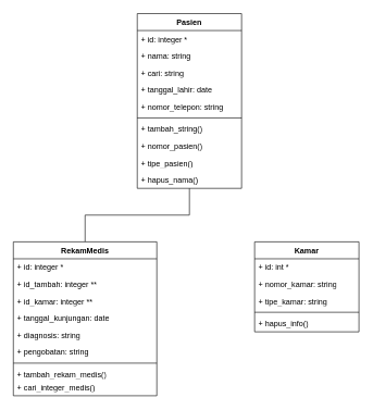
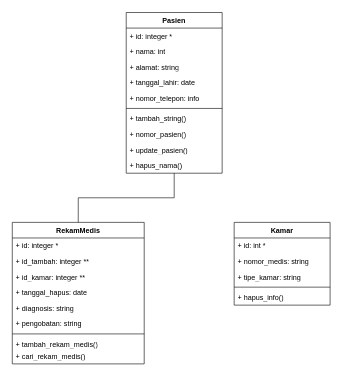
  <mxCell id="0" />
  <mxCell id="1" parent="0" />
  <mxCell id="2" style="edgeStyle=orthogonalEdgeStyle;rounded=0;orthogonalLoop=1;jettySize=auto;html=1;entryX=0.5;entryY=0;entryDx=0;entryDy=0;endArrow=none;" edge="1" parent="1" source="3" target="20"><mxGeometry relative="1" as="geometry" /></mxCell>
  <mxCell id="3" value="Pasien" style="swimlane;fontStyle=1;align=center;verticalAlign=top;childLayout=stackLayout;horizontal=1;startSize=26;horizontalStack=0;resizeParent=1;resizeParentMax=0;resizeLast=0;collapsible=1;marginBottom=0;whiteSpace=wrap;html=1;" parent="1" vertex="1"><mxGeometry x="210" y="20" width="160" height="268" as="geometry" /></mxCell>
  <mxCell id="4" value="+ id: integer *" style="text;strokeColor=none;fillColor=none;align=left;verticalAlign=top;spacingLeft=4;spacingRight=4;overflow=hidden;rotatable=0;points=[[0,0.5],[1,0.5]];portConstraint=eastwest;whiteSpace=wrap;html=1;" parent="3" vertex="1"><mxGeometry y="26" width="160" height="26" as="geometry" /></mxCell>
- <mxCell id="5" value="+ nama: string" style="text;strokeColor=none;fillColor=none;align=left;verticalAlign=top;spacingLeft=4;spacingRight=4;overflow=hidden;rotatable=0;points=[[0,0.5],[1,0.5]];portConstraint=eastwest;whiteSpace=wrap;html=1;" parent="3" vertex="1"><mxGeometry y="52" width="160" height="26" as="geometry" /></mxCell>
- <mxCell id="6" value="+ cari: string" style="text;strokeColor=none;fillColor=none;align=left;verticalAlign=top;spacingLeft=4;spacingRight=4;overflow=hidden;rotatable=0;points=[[0,0.5],[1,0.5]];portConstraint=eastwest;whiteSpace=wrap;html=1;" parent="3" vertex="1"><mxGeometry y="78" width="160" height="26" as="geometry" /></mxCell>
+ <mxCell id="5" value="+ nama: int" style="text;strokeColor=none;fillColor=none;align=left;verticalAlign=top;spacingLeft=4;spacingRight=4;overflow=hidden;rotatable=0;points=[[0,0.5],[1,0.5]];portConstraint=eastwest;whiteSpace=wrap;html=1;" parent="3" vertex="1"><mxGeometry y="52" width="160" height="26" as="geometry" /></mxCell>
+ <mxCell id="6" value="+ alamat: string" style="text;strokeColor=none;fillColor=none;align=left;verticalAlign=top;spacingLeft=4;spacingRight=4;overflow=hidden;rotatable=0;points=[[0,0.5],[1,0.5]];portConstraint=eastwest;whiteSpace=wrap;html=1;" parent="3" vertex="1"><mxGeometry y="78" width="160" height="26" as="geometry" /></mxCell>
  <mxCell id="7" value="+ tanggal_lahir: date&amp;nbsp;" style="text;strokeColor=none;fillColor=none;align=left;verticalAlign=top;spacingLeft=4;spacingRight=4;overflow=hidden;rotatable=0;points=[[0,0.5],[1,0.5]];portConstraint=eastwest;whiteSpace=wrap;html=1;" parent="3" vertex="1"><mxGeometry y="104" width="160" height="26" as="geometry" /></mxCell>
- <mxCell id="8" value="+ nomor_telepon: string&amp;nbsp;" style="text;strokeColor=none;fillColor=none;align=left;verticalAlign=top;spacingLeft=4;spacingRight=4;overflow=hidden;rotatable=0;points=[[0,0.5],[1,0.5]];portConstraint=eastwest;whiteSpace=wrap;html=1;" parent="3" vertex="1"><mxGeometry y="130" width="160" height="26" as="geometry" /></mxCell>
+ <mxCell id="8" value="+ nomor_telepon: info&amp;nbsp;" style="text;strokeColor=none;fillColor=none;align=left;verticalAlign=top;spacingLeft=4;spacingRight=4;overflow=hidden;rotatable=0;points=[[0,0.5],[1,0.5]];portConstraint=eastwest;whiteSpace=wrap;html=1;" parent="3" vertex="1"><mxGeometry y="130" width="160" height="26" as="geometry" /></mxCell>
  <mxCell id="9" value="" style="line;strokeWidth=1;fillColor=none;align=left;verticalAlign=middle;spacingTop=-1;spacingLeft=3;spacingRight=3;rotatable=0;labelPosition=right;points=[];portConstraint=eastwest;strokeColor=inherit;" parent="3" vertex="1"><mxGeometry y="156" width="160" height="8" as="geometry" /></mxCell>
  <mxCell id="10" value="+ tambah_string()" style="text;strokeColor=none;fillColor=none;align=left;verticalAlign=top;spacingLeft=4;spacingRight=4;overflow=hidden;rotatable=0;points=[[0,0.5],[1,0.5]];portConstraint=eastwest;whiteSpace=wrap;html=1;" parent="3" vertex="1"><mxGeometry y="164" width="160" height="26" as="geometry" /></mxCell>
  <mxCell id="11" value="+ nomor_pasien()" style="text;strokeColor=none;fillColor=none;align=left;verticalAlign=top;spacingLeft=4;spacingRight=4;overflow=hidden;rotatable=0;points=[[0,0.5],[1,0.5]];portConstraint=eastwest;whiteSpace=wrap;html=1;" parent="3" vertex="1"><mxGeometry y="190" width="160" height="26" as="geometry" /></mxCell>
- <mxCell id="12" value="+ tipe_pasien()" style="text;strokeColor=none;fillColor=none;align=left;verticalAlign=top;spacingLeft=4;spacingRight=4;overflow=hidden;rotatable=0;points=[[0,0.5],[1,0.5]];portConstraint=eastwest;whiteSpace=wrap;html=1;" parent="3" vertex="1"><mxGeometry y="216" width="160" height="26" as="geometry" /></mxCell>
+ <mxCell id="12" value="+ update_pasien()" style="text;strokeColor=none;fillColor=none;align=left;verticalAlign=top;spacingLeft=4;spacingRight=4;overflow=hidden;rotatable=0;points=[[0,0.5],[1,0.5]];portConstraint=eastwest;whiteSpace=wrap;html=1;" parent="3" vertex="1"><mxGeometry y="216" width="160" height="26" as="geometry" /></mxCell>
  <mxCell id="13" value="+ hapus_nama()" style="text;strokeColor=none;fillColor=none;align=left;verticalAlign=top;spacingLeft=4;spacingRight=4;overflow=hidden;rotatable=0;points=[[0,0.5],[1,0.5]];portConstraint=eastwest;whiteSpace=wrap;html=1;" parent="3" vertex="1"><mxGeometry y="242" width="160" height="26" as="geometry" /></mxCell>
  <mxCell id="14" value="Kamar" style="swimlane;fontStyle=1;align=center;verticalAlign=top;childLayout=stackLayout;horizontal=1;startSize=26;horizontalStack=0;resizeParent=1;resizeParentMax=0;resizeLast=0;collapsible=1;marginBottom=0;whiteSpace=wrap;html=1;" parent="1" vertex="1"><mxGeometry x="390" y="370" width="160" height="138" as="geometry" /></mxCell>
  <mxCell id="15" value="+ id: int *" style="text;strokeColor=none;fillColor=none;align=left;verticalAlign=top;spacingLeft=4;spacingRight=4;overflow=hidden;rotatable=0;points=[[0,0.5],[1,0.5]];portConstraint=eastwest;whiteSpace=wrap;html=1;" parent="14" vertex="1"><mxGeometry y="26" width="160" height="26" as="geometry" /></mxCell>
- <mxCell id="16" value="+ nomor_kamar: string" style="text;strokeColor=none;fillColor=none;align=left;verticalAlign=top;spacingLeft=4;spacingRight=4;overflow=hidden;rotatable=0;points=[[0,0.5],[1,0.5]];portConstraint=eastwest;whiteSpace=wrap;html=1;" parent="14" vertex="1"><mxGeometry y="52" width="160" height="26" as="geometry" /></mxCell>
+ <mxCell id="16" value="+ nomor_medis: string" style="text;strokeColor=none;fillColor=none;align=left;verticalAlign=top;spacingLeft=4;spacingRight=4;overflow=hidden;rotatable=0;points=[[0,0.5],[1,0.5]];portConstraint=eastwest;whiteSpace=wrap;html=1;" parent="14" vertex="1"><mxGeometry y="52" width="160" height="26" as="geometry" /></mxCell>
  <mxCell id="17" value="+ tipe_kamar: string&lt;span style=&quot;white-space: pre;&quot;&gt;&#09;&lt;/span&gt;" style="text;strokeColor=none;fillColor=none;align=left;verticalAlign=top;spacingLeft=4;spacingRight=4;overflow=hidden;rotatable=0;points=[[0,0.5],[1,0.5]];portConstraint=eastwest;whiteSpace=wrap;html=1;" parent="14" vertex="1"><mxGeometry y="78" width="160" height="26" as="geometry" /></mxCell>
  <mxCell id="18" value="" style="line;strokeWidth=1;fillColor=none;align=left;verticalAlign=middle;spacingTop=-1;spacingLeft=3;spacingRight=3;rotatable=0;labelPosition=right;points=[];portConstraint=eastwest;strokeColor=inherit;" parent="14" vertex="1"><mxGeometry y="104" width="160" height="8" as="geometry" /></mxCell>
  <mxCell id="19" value="+ hapus_info()" style="text;strokeColor=none;fillColor=none;align=left;verticalAlign=top;spacingLeft=4;spacingRight=4;overflow=hidden;rotatable=0;points=[[0,0.5],[1,0.5]];portConstraint=eastwest;whiteSpace=wrap;html=1;" parent="14" vertex="1"><mxGeometry y="112" width="160" height="26" as="geometry" /></mxCell>
  <mxCell id="20" value="RekamMedis" style="swimlane;fontStyle=1;align=center;verticalAlign=top;childLayout=stackLayout;horizontal=1;startSize=26;horizontalStack=0;resizeParent=1;resizeParentMax=0;resizeLast=0;collapsible=1;marginBottom=0;whiteSpace=wrap;html=1;" parent="1" vertex="1"><mxGeometry x="20" y="370" width="220" height="236" as="geometry" /></mxCell>
  <mxCell id="21" value="+ id: integer *" style="text;strokeColor=none;fillColor=none;align=left;verticalAlign=top;spacingLeft=4;spacingRight=4;overflow=hidden;rotatable=0;points=[[0,0.5],[1,0.5]];portConstraint=eastwest;whiteSpace=wrap;html=1;" parent="20" vertex="1"><mxGeometry y="26" width="220" height="26" as="geometry" /></mxCell>
  <mxCell id="22" value="+ id_tambah: integer **&lt;div&gt;&lt;br&gt;&lt;/div&gt;" style="text;strokeColor=none;fillColor=none;align=left;verticalAlign=top;spacingLeft=4;spacingRight=4;overflow=hidden;rotatable=0;points=[[0,0.5],[1,0.5]];portConstraint=eastwest;whiteSpace=wrap;html=1;container=1;" parent="20" vertex="1"><mxGeometry y="52" width="220" height="26" as="geometry"><mxRectangle y="52" width="220" height="28" as="alternateBounds" /></mxGeometry></mxCell>
  <mxCell id="23" value="+ id_kamar: integer **" style="text;strokeColor=none;fillColor=none;align=left;verticalAlign=top;spacingLeft=4;spacingRight=4;overflow=hidden;rotatable=0;points=[[0,0.5],[1,0.5]];portConstraint=eastwest;whiteSpace=wrap;html=1;" parent="20" vertex="1"><mxGeometry y="78" width="220" height="26" as="geometry" /></mxCell>
- <mxCell id="24" value="+ tanggal_kunjungan: date" style="text;strokeColor=none;fillColor=none;align=left;verticalAlign=top;spacingLeft=4;spacingRight=4;overflow=hidden;rotatable=0;points=[[0,0.5],[1,0.5]];portConstraint=eastwest;whiteSpace=wrap;html=1;" parent="20" vertex="1"><mxGeometry y="104" width="220" height="26" as="geometry" /></mxCell>
+ <mxCell id="24" value="+ tanggal_hapus: date" style="text;strokeColor=none;fillColor=none;align=left;verticalAlign=top;spacingLeft=4;spacingRight=4;overflow=hidden;rotatable=0;points=[[0,0.5],[1,0.5]];portConstraint=eastwest;whiteSpace=wrap;html=1;" parent="20" vertex="1"><mxGeometry y="104" width="220" height="26" as="geometry" /></mxCell>
  <mxCell id="25" value="+ diagnosis: string" style="text;strokeColor=none;fillColor=none;align=left;verticalAlign=top;spacingLeft=4;spacingRight=4;overflow=hidden;rotatable=0;points=[[0,0.5],[1,0.5]];portConstraint=eastwest;whiteSpace=wrap;html=1;" parent="20" vertex="1"><mxGeometry y="130" width="220" height="26" as="geometry" /></mxCell>
  <mxCell id="26" value="+ pengobatan: string" style="text;strokeColor=none;fillColor=none;align=left;verticalAlign=top;spacingLeft=4;spacingRight=4;overflow=hidden;rotatable=0;points=[[0,0.5],[1,0.5]];portConstraint=eastwest;whiteSpace=wrap;html=1;" parent="20" vertex="1"><mxGeometry y="156" width="220" height="26" as="geometry" /></mxCell>
  <mxCell id="27" value="" style="line;strokeWidth=1;fillColor=none;align=left;verticalAlign=middle;spacingTop=-1;spacingLeft=3;spacingRight=3;rotatable=0;labelPosition=right;points=[];portConstraint=eastwest;strokeColor=inherit;" parent="20" vertex="1"><mxGeometry y="182" width="220" height="8" as="geometry" /></mxCell>
  <mxCell id="28" value="+ tambah_rekam_medis()" style="text;strokeColor=none;fillColor=none;align=left;verticalAlign=top;spacingLeft=4;spacingRight=4;overflow=hidden;rotatable=0;points=[[0,0.5],[1,0.5]];portConstraint=eastwest;whiteSpace=wrap;html=1;" parent="20" vertex="1"><mxGeometry y="190" width="220" height="20" as="geometry" /></mxCell>
- <mxCell id="29" value="+ cari_integer_medis()" style="text;strokeColor=none;fillColor=none;align=left;verticalAlign=top;spacingLeft=4;spacingRight=4;overflow=hidden;rotatable=0;points=[[0,0.5],[1,0.5]];portConstraint=eastwest;whiteSpace=wrap;html=1;" parent="20" vertex="1"><mxGeometry y="210" width="220" height="26" as="geometry" /></mxCell>
+ <mxCell id="29" value="+ cari_rekam_medis()" style="text;strokeColor=none;fillColor=none;align=left;verticalAlign=top;spacingLeft=4;spacingRight=4;overflow=hidden;rotatable=0;points=[[0,0.5],[1,0.5]];portConstraint=eastwest;whiteSpace=wrap;html=1;" parent="20" vertex="1"><mxGeometry y="210" width="220" height="26" as="geometry" /></mxCell>
